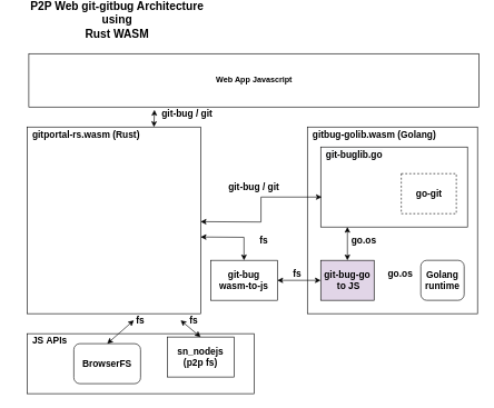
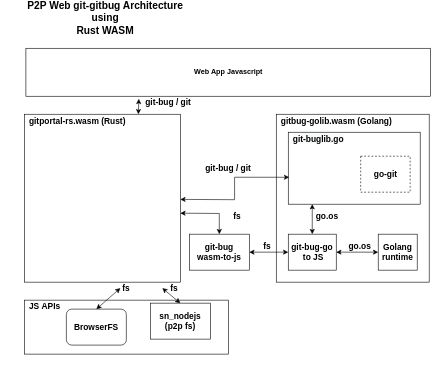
  <mxCell id="0" />
  <mxCell id="1" parent="0" />
  <mxCell id="2" value="JS&amp;nbsp;APIs" style="rounded=0;fontStyle=1;align=left;html=1;whiteSpace=wrap;labelPosition=center;verticalLabelPosition=top;verticalAlign=bottom;horizontal=1;spacingTop=0;spacingBottom=0;spacingLeft=28;fontSize=14;spacing=-20;" vertex="1" parent="1"><mxGeometry x="40" y="500" width="340" height="90" as="geometry" /></mxCell>
  <mxCell id="3" value="Web App Javascript" style="rounded=0;whiteSpace=wrap;html=1;fontStyle=1" parent="1" vertex="1"><mxGeometry x="42.5" y="80" width="675" height="80" as="geometry" /></mxCell>
  <mxCell id="4" value="P2P Web git-gitbug Architecture&lt;br&gt;using &lt;br&gt;Rust WASM" style="text;html=1;strokeColor=none;fillColor=none;align=center;verticalAlign=middle;whiteSpace=wrap;rounded=0;fontStyle=1;fontSize=17;" parent="1" vertex="1"><mxGeometry x="20" y="20" width="310" height="20" as="geometry" /></mxCell>
  <mxCell id="5" value="gitportal-rs.wasm (Rust)" style="rounded=0;fontStyle=1;align=left;html=1;whiteSpace=wrap;labelPosition=center;verticalLabelPosition=top;verticalAlign=bottom;horizontal=1;spacingTop=0;spacingBottom=0;spacingLeft=28;fontSize=14;spacing=-20;" vertex="1" parent="1"><mxGeometry x="40" y="190" width="260" height="280" as="geometry" /></mxCell>
  <mxCell id="6" value="gitbug-golib.wasm (Golang)" style="rounded=0;fontStyle=1;align=left;html=1;whiteSpace=wrap;labelPosition=center;verticalLabelPosition=top;verticalAlign=bottom;horizontal=1;spacingTop=0;spacingBottom=0;spacingLeft=28;fontSize=14;spacing=-20;" vertex="1" parent="1"><mxGeometry x="460" y="190" width="255" height="280" as="geometry" /></mxCell>
  <mxCell id="7" value="&lt;b&gt;git-bug&lt;br&gt;wasm-to-js&lt;/b&gt;" style="rounded=0;whiteSpace=wrap;html=1;fontSize=14;align=center;" vertex="1" parent="1"><mxGeometry x="315" y="390" width="100" height="60" as="geometry" /></mxCell>
  <mxCell id="8" style="edgeStyle=orthogonalEdgeStyle;rounded=0;orthogonalLoop=1;jettySize=auto;html=1;fontSize=14;startArrow=classic;startFill=1;entryX=0.5;entryY=0;entryDx=0;entryDy=0;" edge="1" parent="1" target="7"><mxGeometry relative="1" as="geometry"><mxPoint x="380" y="320.167" as="targetPoint" /><mxPoint x="300" y="355" as="sourcePoint" /></mxGeometry></mxCell>
- <mxCell id="9" value="&lt;b&gt;Golang&lt;br&gt;runtime&lt;br&gt;&lt;/b&gt;" style="whiteSpace=wrap;html=1;fontSize=14;align=center;rounded=1;" vertex="1" parent="1"><mxGeometry x="630" y="390" width="65" height="60" as="geometry" /></mxCell>
- <mxCell id="10" value="&lt;b&gt;git-bug-go&lt;br&gt;&amp;nbsp;to JS&lt;br&gt;&lt;/b&gt;" style="rounded=0;whiteSpace=wrap;html=1;fontSize=14;align=center;fillColor=#e1d5e7;" vertex="1" parent="1"><mxGeometry x="480" y="390" width="80" height="60" as="geometry" /></mxCell>
+ <mxCell id="9" value="&lt;b&gt;Golang&lt;br&gt;runtime&lt;br&gt;&lt;/b&gt;" style="rounded=0;whiteSpace=wrap;html=1;fontSize=14;align=center;" vertex="1" parent="1"><mxGeometry x="630" y="390" width="65" height="60" as="geometry" /></mxCell>
+ <mxCell id="10" value="&lt;b&gt;git-bug-go&lt;br&gt;&amp;nbsp;to JS&lt;br&gt;&lt;/b&gt;" style="rounded=0;whiteSpace=wrap;html=1;fontSize=14;align=center;" vertex="1" parent="1"><mxGeometry x="480" y="390" width="80" height="60" as="geometry" /></mxCell>
  <mxCell id="11" value="&lt;b&gt;BrowserFS&lt;br&gt;&lt;/b&gt;" style="whiteSpace=wrap;html=1;fontSize=14;align=center;rounded=1;" vertex="1" parent="1"><mxGeometry x="110" y="515" width="100" height="60" as="geometry" /></mxCell>
  <mxCell id="12" value="&lt;b&gt;sn_nodejs&lt;br&gt;(p2p fs)&lt;br&gt;&lt;/b&gt;" style="rounded=0;whiteSpace=wrap;html=1;fontSize=14;align=center;" vertex="1" parent="1"><mxGeometry x="250" y="505" width="100" height="60" as="geometry" /></mxCell>
  <mxCell id="13" value="&lt;meta charset=&quot;utf-8&quot;&gt;&lt;b style=&quot;color: rgb(0, 0, 0); font-family: helvetica; font-size: 14px; font-style: normal; letter-spacing: normal; text-align: center; text-indent: 0px; text-transform: none; word-spacing: 0px; background-color: rgb(248, 249, 250);&quot;&gt;git-buglib.go&lt;/b&gt;" style="rounded=0;fontStyle=1;align=left;html=1;whiteSpace=wrap;labelPosition=center;verticalLabelPosition=top;verticalAlign=bottom;horizontal=1;spacingTop=0;spacingBottom=0;spacingLeft=28;fontSize=14;spacing=-20;" vertex="1" parent="1"><mxGeometry x="480" y="220" width="220" height="120" as="geometry" /></mxCell>
  <mxCell id="14" value="&lt;b&gt;go-git&lt;br&gt;&lt;/b&gt;" style="rounded=0;whiteSpace=wrap;html=1;fontSize=14;align=center;dashed=1;" vertex="1" parent="1"><mxGeometry x="600.75" y="260" width="82.5" height="60" as="geometry" /></mxCell>
  <mxCell id="15" value="" style="endArrow=classic;startArrow=classic;html=1;fontSize=14;exitX=0.5;exitY=0;exitDx=0;exitDy=0;" edge="1" parent="1" source="10"><mxGeometry width="50" height="50" relative="1" as="geometry"><mxPoint x="400" y="310" as="sourcePoint" /><mxPoint x="520" y="340" as="targetPoint" /></mxGeometry></mxCell>
+ <mxCell id="16" value="" style="endArrow=classic;startArrow=classic;html=1;fontSize=14;exitX=0;exitY=0.5;exitDx=0;exitDy=0;entryX=1;entryY=0.5;entryDx=0;entryDy=0;" edge="1" parent="1" source="9" target="10"><mxGeometry width="50" height="50" relative="1" as="geometry"><mxPoint x="530" y="400" as="sourcePoint" /><mxPoint x="530" y="350" as="targetPoint" /></mxGeometry></mxCell>
  <mxCell id="17" value="" style="endArrow=classic;startArrow=classic;html=1;fontSize=14;exitX=0;exitY=0.5;exitDx=0;exitDy=0;entryX=1;entryY=0.5;entryDx=0;entryDy=0;" edge="1" parent="1" source="10" target="7"><mxGeometry width="50" height="50" relative="1" as="geometry"><mxPoint x="540" y="410" as="sourcePoint" /><mxPoint x="540" y="360" as="targetPoint" /></mxGeometry></mxCell>
  <mxCell id="18" value="" style="endArrow=classic;startArrow=classic;html=1;fontSize=14;exitX=0.5;exitY=0;exitDx=0;exitDy=0;" edge="1" parent="1" source="11"><mxGeometry width="50" height="50" relative="1" as="geometry"><mxPoint x="290" y="490" as="sourcePoint" /><mxPoint x="200" y="480" as="targetPoint" /></mxGeometry></mxCell>
  <mxCell id="19" value="" style="endArrow=classic;startArrow=classic;html=1;fontSize=14;entryX=0.5;entryY=0;entryDx=0;entryDy=0;exitX=0;exitY=0.5;exitDx=0;exitDy=0;" edge="1" parent="1" source="21" target="12"><mxGeometry width="50" height="50" relative="1" as="geometry"><mxPoint x="240" y="447" as="sourcePoint" /><mxPoint x="229.92" y="460.12" as="targetPoint" /></mxGeometry></mxCell>
  <mxCell id="20" value="fs" style="text;html=1;strokeColor=none;fillColor=none;align=center;verticalAlign=middle;whiteSpace=wrap;rounded=0;fontSize=14;fontStyle=1" vertex="1" parent="1"><mxGeometry x="190" y="470" width="40" height="20" as="geometry" /></mxCell>
  <mxCell id="21" value="fs" style="text;html=1;strokeColor=none;fillColor=none;align=center;verticalAlign=middle;whiteSpace=wrap;rounded=0;fontSize=14;fontStyle=1" vertex="1" parent="1"><mxGeometry x="270" y="470" width="40" height="20" as="geometry" /></mxCell>
  <mxCell id="22" value="go.os" style="text;html=1;strokeColor=none;fillColor=none;align=center;verticalAlign=middle;whiteSpace=wrap;rounded=0;fontSize=14;fontStyle=1" vertex="1" parent="1"><mxGeometry x="510" y="350" width="70" height="20" as="geometry" /></mxCell>
  <mxCell id="23" value="" style="endArrow=classic;startArrow=classic;html=1;fontSize=14;exitX=0.279;exitY=1.054;exitDx=0;exitDy=0;exitPerimeter=0;" edge="1" parent="1" source="3"><mxGeometry width="50" height="50" relative="1" as="geometry"><mxPoint x="230.72" y="286.85" as="sourcePoint" /><mxPoint x="230" y="190" as="targetPoint" /></mxGeometry></mxCell>
  <mxCell id="24" value="git-bug / git" style="text;html=1;strokeColor=none;fillColor=none;align=center;verticalAlign=middle;whiteSpace=wrap;rounded=0;fontSize=14;fontStyle=1" vertex="1" parent="1"><mxGeometry x="320" y="270" width="120" height="20" as="geometry" /></mxCell>
  <mxCell id="25" value="git-bug / git" style="text;html=1;strokeColor=none;fillColor=none;align=center;verticalAlign=middle;whiteSpace=wrap;rounded=0;fontSize=14;fontStyle=1" vertex="1" parent="1"><mxGeometry x="230" y="160" width="100" height="20" as="geometry" /></mxCell>
  <mxCell id="26" value="go.os" style="text;html=1;strokeColor=none;fillColor=none;align=center;verticalAlign=middle;whiteSpace=wrap;rounded=0;fontSize=14;fontStyle=1" vertex="1" parent="1"><mxGeometry x="580" y="400" width="39" height="20" as="geometry" /></mxCell>
  <mxCell id="27" value="fs" style="text;html=1;strokeColor=none;fillColor=none;align=center;verticalAlign=middle;whiteSpace=wrap;rounded=0;fontSize=14;fontStyle=1" vertex="1" parent="1"><mxGeometry x="430" y="400" width="30" height="20" as="geometry" /></mxCell>
  <mxCell id="28" style="edgeStyle=orthogonalEdgeStyle;rounded=0;orthogonalLoop=1;jettySize=auto;html=1;fontSize=14;startArrow=classic;startFill=1;entryX=0.007;entryY=0.626;entryDx=0;entryDy=0;entryPerimeter=0;" edge="1" parent="1" target="13"><mxGeometry relative="1" as="geometry"><mxPoint x="390" y="400" as="targetPoint" /><mxPoint x="300" y="332" as="sourcePoint" /></mxGeometry></mxCell>
  <mxCell id="29" value="fs" style="text;html=1;strokeColor=none;fillColor=none;align=center;verticalAlign=middle;whiteSpace=wrap;rounded=0;fontSize=14;fontStyle=1" vertex="1" parent="1"><mxGeometry x="380" y="350" width="30" height="20" as="geometry" /></mxCell>
